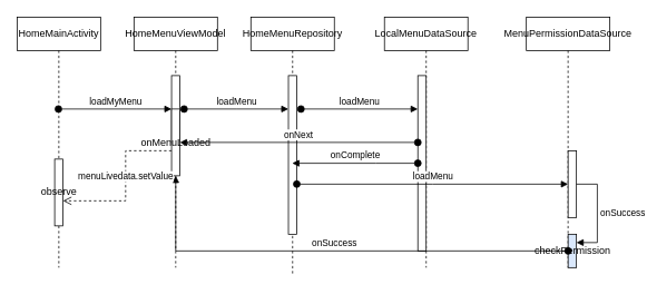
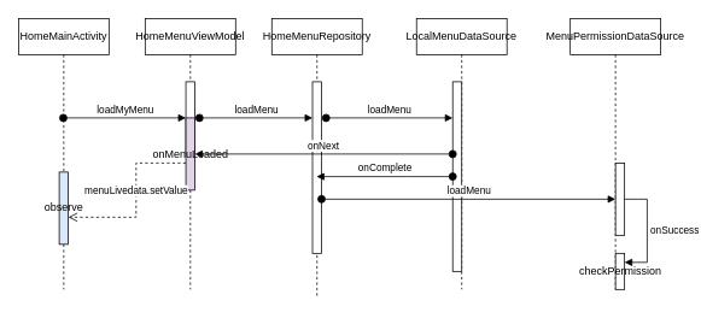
  <mxCell id="0" />
  <mxCell id="1" parent="0" />
  <mxCell id="2" value="HomeMenuRepository" style="shape=umlLifeline;perimeter=lifelinePerimeter;whiteSpace=wrap;html=1;container=1;dropTarget=0;collapsible=0;recursiveResize=0;outlineConnect=0;portConstraint=eastwest;newEdgeStyle={&quot;edgeStyle&quot;:&quot;elbowEdgeStyle&quot;,&quot;elbow&quot;:&quot;vertical&quot;,&quot;curved&quot;:0,&quot;rounded&quot;:0};" vertex="1" parent="1"><mxGeometry x="300" y="20" width="100" height="310" as="geometry" /></mxCell>
  <mxCell id="3" value="" style="html=1;points=[];perimeter=orthogonalPerimeter;outlineConnect=0;targetShapes=umlLifeline;portConstraint=eastwest;newEdgeStyle={&quot;edgeStyle&quot;:&quot;elbowEdgeStyle&quot;,&quot;elbow&quot;:&quot;vertical&quot;,&quot;curved&quot;:0,&quot;rounded&quot;:0};" vertex="1" parent="2"><mxGeometry x="45" y="70" width="10" height="190" as="geometry" /></mxCell>
  <mxCell id="4" value="HomeMenuViewModel" style="shape=umlLifeline;perimeter=lifelinePerimeter;whiteSpace=wrap;html=1;container=1;dropTarget=0;collapsible=0;recursiveResize=0;outlineConnect=0;portConstraint=eastwest;newEdgeStyle={&quot;edgeStyle&quot;:&quot;elbowEdgeStyle&quot;,&quot;elbow&quot;:&quot;vertical&quot;,&quot;curved&quot;:0,&quot;rounded&quot;:0};" vertex="1" parent="1"><mxGeometry x="160" y="20" width="100" height="300" as="geometry" /></mxCell>
  <mxCell id="5" value="" style="html=1;points=[];perimeter=orthogonalPerimeter;outlineConnect=0;targetShapes=umlLifeline;portConstraint=eastwest;newEdgeStyle={&quot;edgeStyle&quot;:&quot;elbowEdgeStyle&quot;,&quot;elbow&quot;:&quot;vertical&quot;,&quot;curved&quot;:0,&quot;rounded&quot;:0};" vertex="1" parent="4"><mxGeometry x="45" y="70" width="10" height="80" as="geometry" /></mxCell>
- <mxCell id="6" value="onMenuLoaded" style="html=1;points=[];perimeter=orthogonalPerimeter;outlineConnect=0;targetShapes=umlLifeline;portConstraint=eastwest;newEdgeStyle={&quot;edgeStyle&quot;:&quot;elbowEdgeStyle&quot;,&quot;elbow&quot;:&quot;vertical&quot;,&quot;curved&quot;:0,&quot;rounded&quot;:0};" vertex="1" parent="4"><mxGeometry x="45" y="110" width="10" height="80" as="geometry" /></mxCell>
+ <mxCell id="6" value="onMenuLoaded" style="html=1;points=[];perimeter=orthogonalPerimeter;outlineConnect=0;targetShapes=umlLifeline;portConstraint=eastwest;newEdgeStyle={&quot;edgeStyle&quot;:&quot;elbowEdgeStyle&quot;,&quot;elbow&quot;:&quot;vertical&quot;,&quot;curved&quot;:0,&quot;rounded&quot;:0};fillColor=#e1d5e7;" vertex="1" parent="4"><mxGeometry x="45" y="110" width="10" height="80" as="geometry" /></mxCell>
  <mxCell id="7" value="HomeMainActivity" style="shape=umlLifeline;perimeter=lifelinePerimeter;whiteSpace=wrap;html=1;container=1;dropTarget=0;collapsible=0;recursiveResize=0;outlineConnect=0;portConstraint=eastwest;newEdgeStyle={&quot;edgeStyle&quot;:&quot;elbowEdgeStyle&quot;,&quot;elbow&quot;:&quot;vertical&quot;,&quot;curved&quot;:0,&quot;rounded&quot;:0};" vertex="1" parent="1"><mxGeometry x="20" y="20" width="100" height="300" as="geometry" /></mxCell>
- <mxCell id="8" value="observe" style="html=1;points=[];perimeter=orthogonalPerimeter;outlineConnect=0;targetShapes=umlLifeline;portConstraint=eastwest;newEdgeStyle={&quot;edgeStyle&quot;:&quot;elbowEdgeStyle&quot;,&quot;elbow&quot;:&quot;vertical&quot;,&quot;curved&quot;:0,&quot;rounded&quot;:0};" vertex="1" parent="7"><mxGeometry x="45" y="170" width="10" height="80" as="geometry" /></mxCell>
+ <mxCell id="8" value="observe" style="html=1;points=[];perimeter=orthogonalPerimeter;outlineConnect=0;targetShapes=umlLifeline;portConstraint=eastwest;newEdgeStyle={&quot;edgeStyle&quot;:&quot;elbowEdgeStyle&quot;,&quot;elbow&quot;:&quot;vertical&quot;,&quot;curved&quot;:0,&quot;rounded&quot;:0};fillColor=#dae8fc;" vertex="1" parent="7"><mxGeometry x="45" y="170" width="10" height="80" as="geometry" /></mxCell>
  <mxCell id="9" value="LocalMenuDataSource" style="shape=umlLifeline;perimeter=lifelinePerimeter;whiteSpace=wrap;html=1;container=1;dropTarget=0;collapsible=0;recursiveResize=0;outlineConnect=0;portConstraint=eastwest;newEdgeStyle={&quot;edgeStyle&quot;:&quot;elbowEdgeStyle&quot;,&quot;elbow&quot;:&quot;vertical&quot;,&quot;curved&quot;:0,&quot;rounded&quot;:0};" vertex="1" parent="1"><mxGeometry x="460" y="20" width="100" height="300" as="geometry" /></mxCell>
  <mxCell id="10" value="" style="html=1;points=[];perimeter=orthogonalPerimeter;outlineConnect=0;targetShapes=umlLifeline;portConstraint=eastwest;newEdgeStyle={&quot;edgeStyle&quot;:&quot;elbowEdgeStyle&quot;,&quot;elbow&quot;:&quot;vertical&quot;,&quot;curved&quot;:0,&quot;rounded&quot;:0};" vertex="1" parent="9"><mxGeometry x="40" y="70" width="10" height="210" as="geometry" /></mxCell>
  <mxCell id="11" value="MenuPermissionDataSource" style="shape=umlLifeline;perimeter=lifelinePerimeter;whiteSpace=wrap;html=1;container=1;dropTarget=0;collapsible=0;recursiveResize=0;outlineConnect=0;portConstraint=eastwest;newEdgeStyle={&quot;edgeStyle&quot;:&quot;elbowEdgeStyle&quot;,&quot;elbow&quot;:&quot;vertical&quot;,&quot;curved&quot;:0,&quot;rounded&quot;:0};" vertex="1" parent="1"><mxGeometry x="630" y="20" width="100" height="300" as="geometry" /></mxCell>
  <mxCell id="12" value="" style="html=1;points=[];perimeter=orthogonalPerimeter;outlineConnect=0;targetShapes=umlLifeline;portConstraint=eastwest;newEdgeStyle={&quot;edgeStyle&quot;:&quot;elbowEdgeStyle&quot;,&quot;elbow&quot;:&quot;vertical&quot;,&quot;curved&quot;:0,&quot;rounded&quot;:0};" vertex="1" parent="11"><mxGeometry x="50" y="160" width="10" height="80" as="geometry" /></mxCell>
- <mxCell id="13" value="checkPermission" style="html=1;points=[];perimeter=orthogonalPerimeter;outlineConnect=0;targetShapes=umlLifeline;portConstraint=eastwest;newEdgeStyle={&quot;edgeStyle&quot;:&quot;elbowEdgeStyle&quot;,&quot;elbow&quot;:&quot;vertical&quot;,&quot;curved&quot;:0,&quot;rounded&quot;:0};fillColor=#dae8fc;" vertex="1" parent="11"><mxGeometry x="50" y="260" width="10" height="40" as="geometry" /></mxCell>
+ <mxCell id="13" value="checkPermission" style="html=1;points=[];perimeter=orthogonalPerimeter;outlineConnect=0;targetShapes=umlLifeline;portConstraint=eastwest;newEdgeStyle={&quot;edgeStyle&quot;:&quot;elbowEdgeStyle&quot;,&quot;elbow&quot;:&quot;vertical&quot;,&quot;curved&quot;:0,&quot;rounded&quot;:0};" vertex="1" parent="11"><mxGeometry x="50" y="260" width="10" height="40" as="geometry" /></mxCell>
  <mxCell id="14" value="onSuccess" style="html=1;align=left;spacingLeft=2;endArrow=block;rounded=0;edgeStyle=orthogonalEdgeStyle;curved=0;rounded=0;" edge="1" target="13" parent="11" source="12"><mxGeometry relative="1" as="geometry"><mxPoint x="55" y="240" as="sourcePoint" /><Array as="points"><mxPoint x="85" y="200" /><mxPoint x="85" y="270" /></Array></mxGeometry></mxCell>
  <mxCell id="15" value="loadMyMenu" style="html=1;verticalAlign=bottom;startArrow=oval;endArrow=block;startSize=8;edgeStyle=elbowEdgeStyle;elbow=vertical;curved=0;rounded=0;" edge="1" target="5" parent="1" source="7"><mxGeometry relative="1" as="geometry"><mxPoint x="140" y="90" as="sourcePoint" /></mxGeometry></mxCell>
  <mxCell id="16" value="loadMenu" style="html=1;verticalAlign=bottom;startArrow=oval;endArrow=block;startSize=8;edgeStyle=elbowEdgeStyle;elbow=vertical;curved=0;rounded=0;" edge="1" target="3" parent="1"><mxGeometry relative="1" as="geometry"><mxPoint x="220" y="130" as="sourcePoint" /></mxGeometry></mxCell>
  <mxCell id="17" value="loadMenu" style="html=1;verticalAlign=bottom;startArrow=oval;endArrow=block;startSize=8;edgeStyle=elbowEdgeStyle;elbow=vertical;curved=0;rounded=0;" edge="1" target="10" parent="1"><mxGeometry relative="1" as="geometry"><mxPoint x="360" y="130" as="sourcePoint" /></mxGeometry></mxCell>
  <mxCell id="18" value="onNext" style="html=1;verticalAlign=bottom;startArrow=oval;startFill=1;endArrow=block;startSize=8;edgeStyle=elbowEdgeStyle;elbow=vertical;curved=0;rounded=0;" edge="1" parent="1" source="10" target="6"><mxGeometry width="60" relative="1" as="geometry"><mxPoint x="310" y="340" as="sourcePoint" /><mxPoint x="370" y="340" as="targetPoint" /></mxGeometry></mxCell>
  <mxCell id="19" value="onComplete" style="html=1;verticalAlign=bottom;startArrow=oval;startFill=1;endArrow=block;startSize=8;edgeStyle=elbowEdgeStyle;elbow=vertical;curved=0;rounded=0;" edge="1" parent="1" source="10" target="2"><mxGeometry width="60" relative="1" as="geometry"><mxPoint x="310" y="340" as="sourcePoint" /><mxPoint x="370" y="340" as="targetPoint" /></mxGeometry></mxCell>
  <mxCell id="20" value="loadMenu" style="html=1;verticalAlign=bottom;startArrow=oval;endArrow=block;startSize=8;edgeStyle=elbowEdgeStyle;elbow=vertical;curved=0;rounded=0;" edge="1" target="12" parent="1" source="3"><mxGeometry relative="1" as="geometry"><mxPoint x="620" y="180" as="sourcePoint" /></mxGeometry></mxCell>
- <mxCell id="21" value="onSuccess" style="html=1;verticalAlign=bottom;startArrow=oval;startFill=1;endArrow=block;startSize=8;edgeStyle=elbowEdgeStyle;elbow=vertical;curved=0;rounded=0;" edge="1" parent="1" source="13" target="6"><mxGeometry width="60" relative="1" as="geometry"><mxPoint x="640" y="440" as="sourcePoint" /><mxPoint x="700" y="440" as="targetPoint" /><Array as="points"><mxPoint x="440" y="300" /></Array></mxGeometry></mxCell>
  <mxCell id="22" value="menuLivedata.setValue" style="html=1;verticalAlign=bottom;endArrow=open;dashed=1;endSize=8;edgeStyle=elbowEdgeStyle;elbow=horizontal;curved=0;rounded=0;" edge="1" parent="1"><mxGeometry relative="1" as="geometry"><mxPoint x="205" y="180" as="sourcePoint" /><mxPoint x="75" y="240" as="targetPoint" /><Array as="points"><mxPoint x="150" y="210" /></Array></mxGeometry></mxCell>
